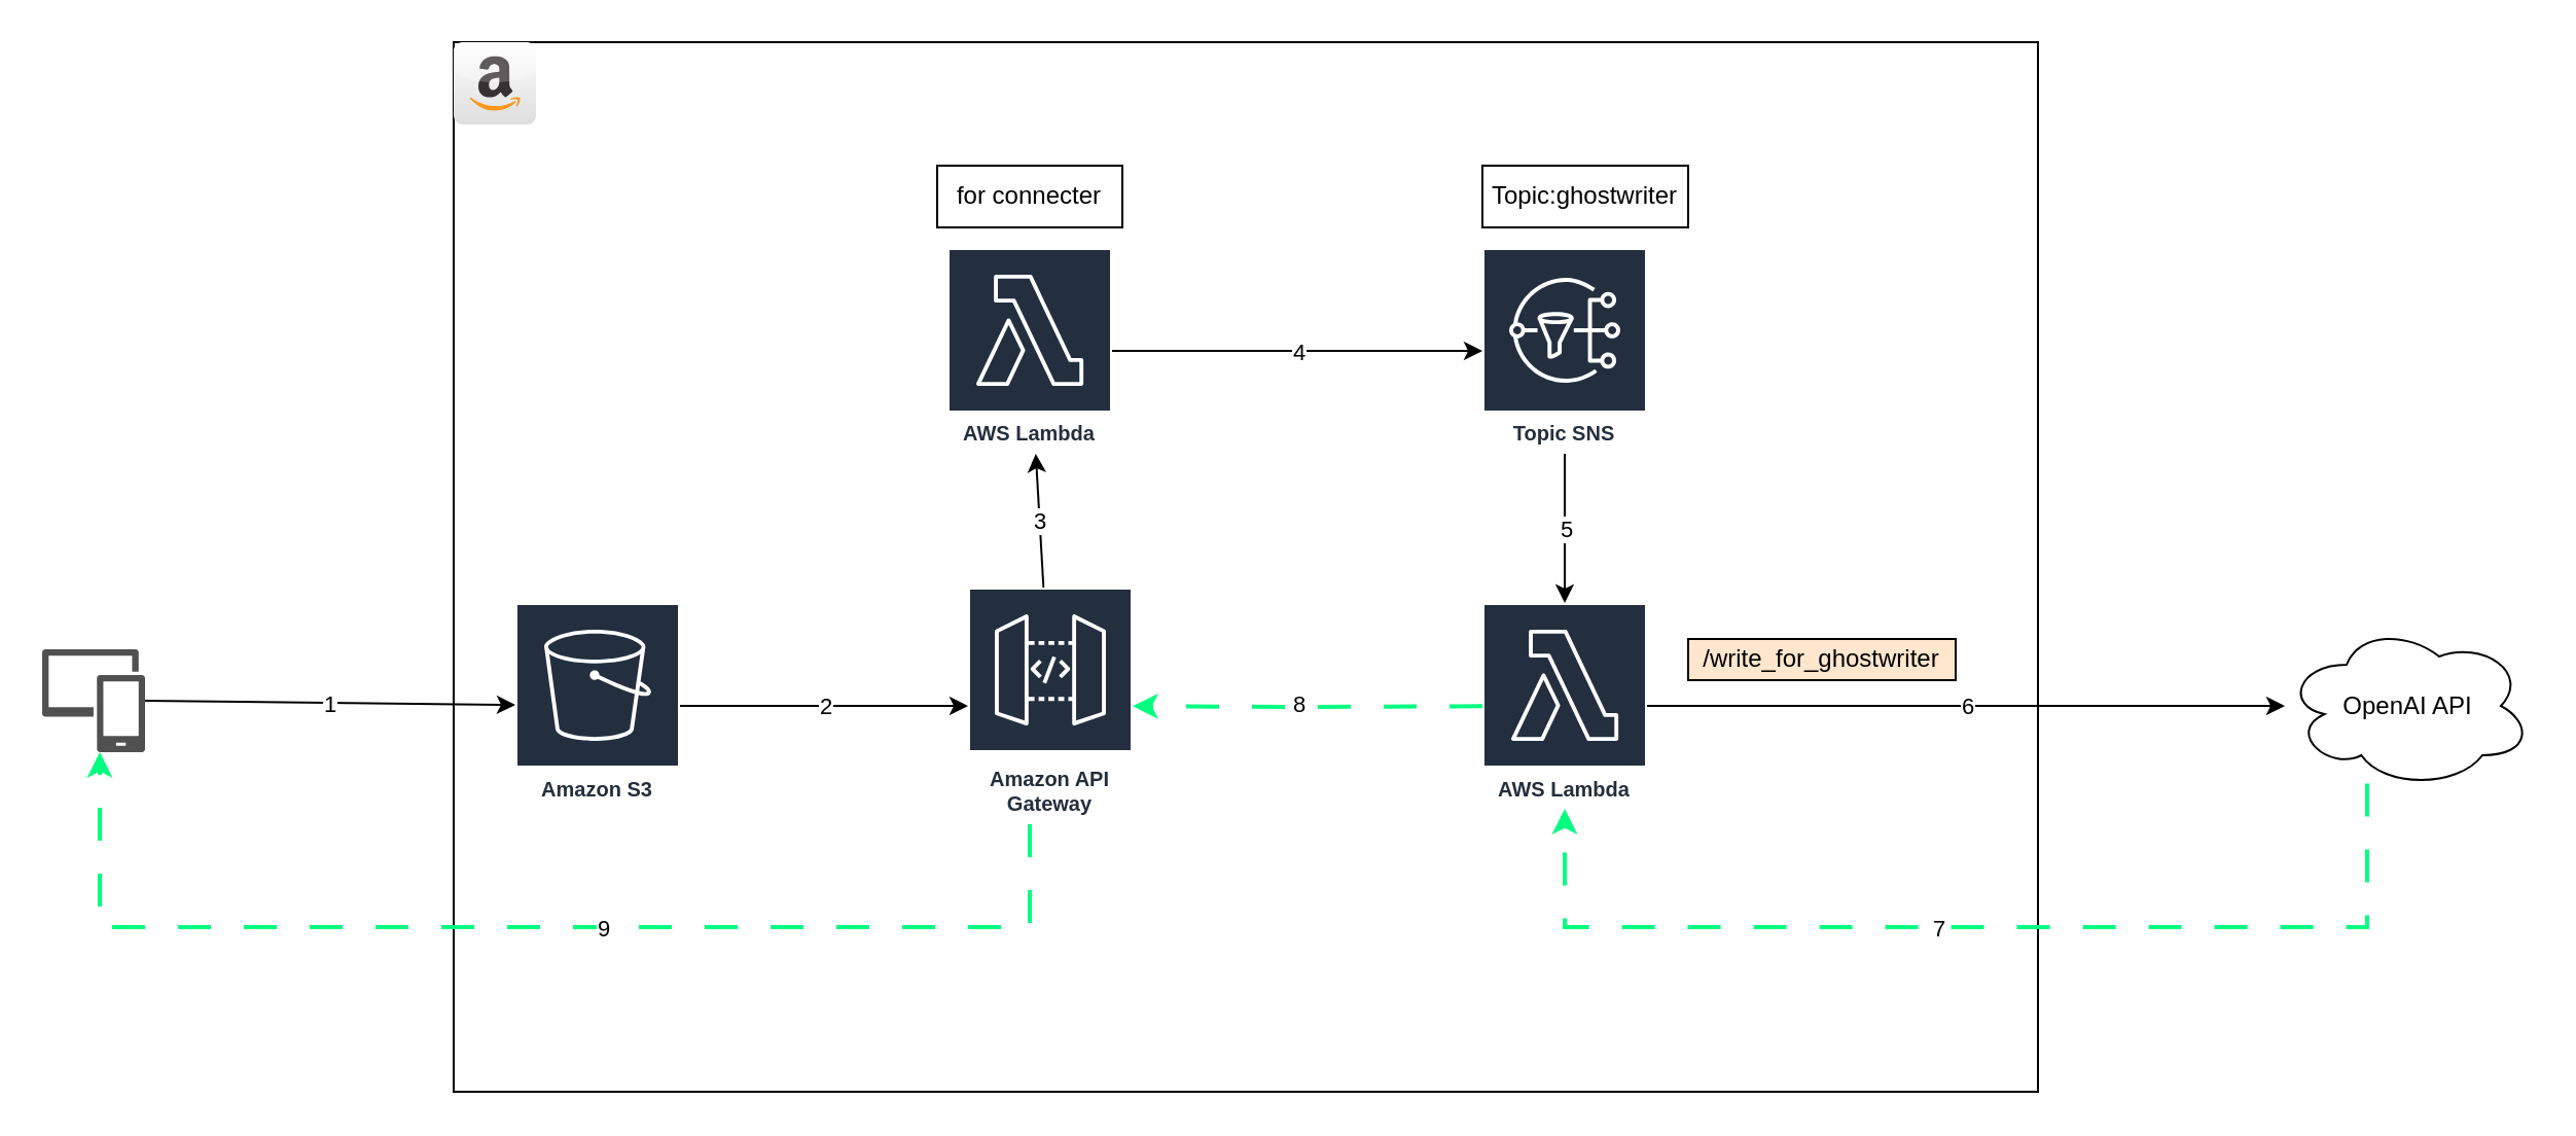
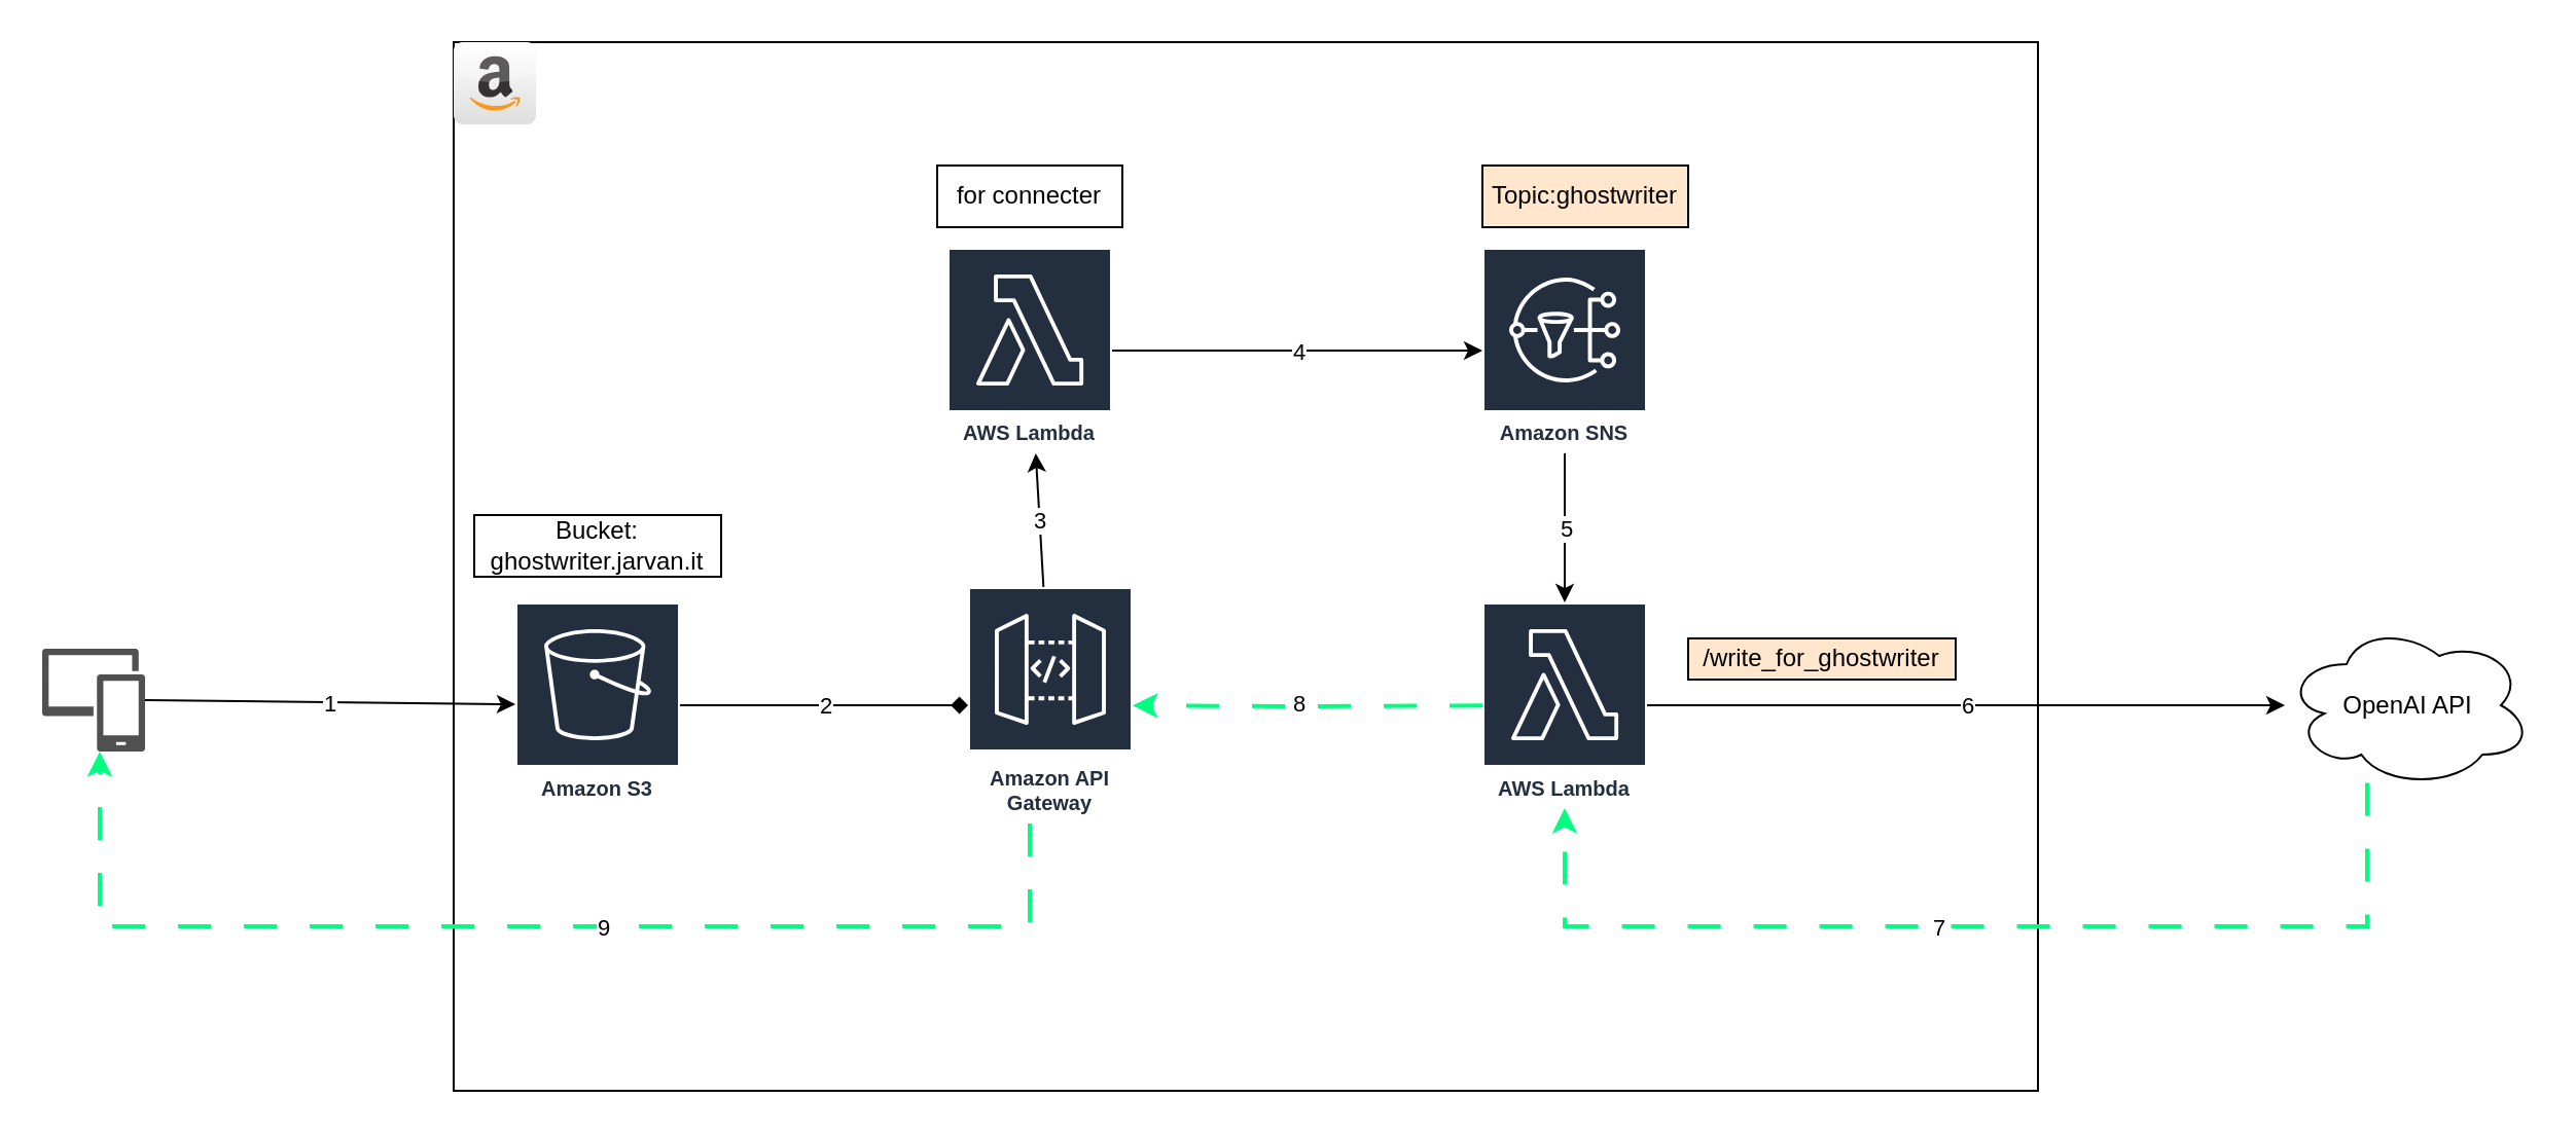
  <mxCell id="0" />
  <mxCell id="1" parent="0" />
  <mxCell id="2" value="" style="rounded=0;whiteSpace=wrap;html=1;" vertex="1" parent="1"><mxGeometry x="220" y="20" width="770" height="510" as="geometry" /></mxCell>
  <mxCell id="3" value="Amazon S3" style="outlineConnect=0;fontColor=#232F3E;gradientColor=none;strokeColor=#ffffff;fillColor=#232F3E;dashed=0;verticalLabelPosition=middle;verticalAlign=bottom;align=center;html=1;whiteSpace=wrap;fontSize=10;fontStyle=1;spacing=3;shape=mxgraph.aws4.productIcon;prIcon=mxgraph.aws4.s3;" vertex="1" parent="1"><mxGeometry x="250" y="292.5" width="80" height="100" as="geometry" /></mxCell>
  <mxCell id="4" style="edgeStyle=orthogonalEdgeStyle;rounded=0;orthogonalLoop=1;jettySize=auto;html=1;entryX=0.56;entryY=1;entryDx=0;entryDy=0;entryPerimeter=0;dashed=1;dashPattern=8 8;strokeWidth=2;strokeColor=#00FF80;" edge="1" parent="1" source="6" target="10"><mxGeometry relative="1" as="geometry"><Array as="points"><mxPoint x="500" y="450" /><mxPoint x="48" y="450" /></Array></mxGeometry></mxCell>
  <mxCell id="5" value="9" style="edgeLabel;html=1;align=center;verticalAlign=middle;resizable=0;points=[];" vertex="1" connectable="0" parent="4"><mxGeometry x="-0.121" relative="1" as="geometry"><mxPoint as="offset" /></mxGeometry></mxCell>
  <mxCell id="6" value="Amazon API Gateway" style="outlineConnect=0;fontColor=#232F3E;gradientColor=none;strokeColor=#ffffff;fillColor=#232F3E;dashed=0;verticalLabelPosition=middle;verticalAlign=bottom;align=center;html=1;whiteSpace=wrap;fontSize=10;fontStyle=1;spacing=3;shape=mxgraph.aws4.productIcon;prIcon=mxgraph.aws4.api_gateway;" vertex="1" parent="1"><mxGeometry x="470" y="285" width="80" height="115" as="geometry" /></mxCell>
- <mxCell id="7" value="Topic SNS" style="outlineConnect=0;fontColor=#232F3E;gradientColor=none;strokeColor=#ffffff;fillColor=#232F3E;dashed=0;verticalLabelPosition=middle;verticalAlign=bottom;align=center;html=1;whiteSpace=wrap;fontSize=10;fontStyle=1;spacing=3;shape=mxgraph.aws4.productIcon;prIcon=mxgraph.aws4.sns;" vertex="1" parent="1"><mxGeometry x="720" y="120" width="80" height="100" as="geometry" /></mxCell>
+ <mxCell id="7" value="Amazon SNS" style="outlineConnect=0;fontColor=#232F3E;gradientColor=none;strokeColor=#ffffff;fillColor=#232F3E;dashed=0;verticalLabelPosition=middle;verticalAlign=bottom;align=center;html=1;whiteSpace=wrap;fontSize=10;fontStyle=1;spacing=3;shape=mxgraph.aws4.productIcon;prIcon=mxgraph.aws4.sns;" vertex="1" parent="1"><mxGeometry x="720" y="120" width="80" height="100" as="geometry" /></mxCell>
  <mxCell id="8" value="AWS Lambda" style="outlineConnect=0;fontColor=#232F3E;gradientColor=none;strokeColor=#ffffff;fillColor=#232F3E;dashed=0;verticalLabelPosition=middle;verticalAlign=bottom;align=center;html=1;whiteSpace=wrap;fontSize=10;fontStyle=1;spacing=3;shape=mxgraph.aws4.productIcon;prIcon=mxgraph.aws4.lambda;" vertex="1" parent="1"><mxGeometry x="460" y="120" width="80" height="100" as="geometry" /></mxCell>
  <mxCell id="9" value="AWS Lambda" style="outlineConnect=0;fontColor=#232F3E;gradientColor=none;strokeColor=#ffffff;fillColor=#232F3E;dashed=0;verticalLabelPosition=middle;verticalAlign=bottom;align=center;html=1;whiteSpace=wrap;fontSize=10;fontStyle=1;spacing=3;shape=mxgraph.aws4.productIcon;prIcon=mxgraph.aws4.lambda;" vertex="1" parent="1"><mxGeometry x="720" y="292.5" width="80" height="100" as="geometry" /></mxCell>
  <mxCell id="10" value="" style="pointerEvents=1;shadow=0;dashed=0;html=1;strokeColor=none;labelPosition=center;verticalLabelPosition=bottom;verticalAlign=top;align=center;fillColor=#505050;shape=mxgraph.mscae.intune.device_group;" vertex="1" parent="1"><mxGeometry x="20" y="315" width="50" height="50" as="geometry" /></mxCell>
  <mxCell id="11" style="edgeStyle=orthogonalEdgeStyle;rounded=0;orthogonalLoop=1;jettySize=auto;html=1;dashed=1;dashPattern=8 8;strokeWidth=2;strokeColor=#00FF80;" edge="1" parent="1" source="13" target="9"><mxGeometry relative="1" as="geometry"><Array as="points"><mxPoint x="1150" y="450" /><mxPoint x="760" y="450" /></Array></mxGeometry></mxCell>
  <mxCell id="12" value="7" style="edgeLabel;html=1;align=center;verticalAlign=middle;resizable=0;points=[];" vertex="1" connectable="0" parent="11"><mxGeometry x="0.074" relative="1" as="geometry"><mxPoint as="offset" /></mxGeometry></mxCell>
  <mxCell id="13" value="OpenAI API" style="ellipse;shape=cloud;whiteSpace=wrap;html=1;" vertex="1" parent="1"><mxGeometry x="1110" y="302.5" width="120" height="80" as="geometry" /></mxCell>
  <mxCell id="14" value="" style="endArrow=classic;html=1;rounded=0;dashed=1;dashPattern=8 8;strokeWidth=2;strokeColor=#00FF80;" edge="1" parent="1" source="9" target="6"><mxGeometry width="50" height="50" relative="1" as="geometry"><mxPoint x="580" y="330" as="sourcePoint" /><mxPoint x="630" y="280" as="targetPoint" /><Array as="points"><mxPoint x="640" y="343" /></Array></mxGeometry></mxCell>
  <mxCell id="15" value="8" style="edgeLabel;html=1;align=center;verticalAlign=middle;resizable=0;points=[];" vertex="1" connectable="0" parent="14"><mxGeometry x="0.056" y="-1" relative="1" as="geometry"><mxPoint as="offset" /></mxGeometry></mxCell>
  <mxCell id="16" value="" style="endArrow=classic;html=1;rounded=0;exitX=1;exitY=0.5;exitDx=0;exitDy=0;exitPerimeter=0;" edge="1" parent="1" source="10" target="3"><mxGeometry relative="1" as="geometry"><mxPoint x="520" y="300" as="sourcePoint" /><mxPoint x="680" y="300" as="targetPoint" /></mxGeometry></mxCell>
  <mxCell id="17" value="1" style="edgeLabel;resizable=0;html=1;align=center;verticalAlign=middle;" connectable="0" vertex="1" parent="16"><mxGeometry relative="1" as="geometry" /></mxCell>
- <mxCell id="18" value="" style="endArrow=classic;html=1;rounded=0;" edge="1" parent="1" source="3" target="6"><mxGeometry relative="1" as="geometry"><mxPoint x="520" y="290" as="sourcePoint" /><mxPoint x="680" y="290" as="targetPoint" /></mxGeometry></mxCell>
+ <mxCell id="18" value="" style="endArrow=diamond;html=1;rounded=0;" edge="1" parent="1" source="3" target="6"><mxGeometry relative="1" as="geometry"><mxPoint x="520" y="290" as="sourcePoint" /><mxPoint x="680" y="290" as="targetPoint" /></mxGeometry></mxCell>
  <mxCell id="19" value="2" style="edgeLabel;resizable=0;html=1;align=center;verticalAlign=middle;" connectable="0" vertex="1" parent="18"><mxGeometry relative="1" as="geometry" /></mxCell>
  <mxCell id="20" value="" style="endArrow=classic;html=1;rounded=0;" edge="1" parent="1" source="6" target="8"><mxGeometry relative="1" as="geometry"><mxPoint x="520" y="290" as="sourcePoint" /><mxPoint x="680" y="290" as="targetPoint" /></mxGeometry></mxCell>
  <mxCell id="21" value="3" style="edgeLabel;resizable=0;html=1;align=center;verticalAlign=middle;" connectable="0" vertex="1" parent="20"><mxGeometry relative="1" as="geometry" /></mxCell>
  <mxCell id="22" value="" style="endArrow=classic;html=1;rounded=0;" edge="1" parent="1" source="8" target="7"><mxGeometry relative="1" as="geometry"><mxPoint x="520" y="290" as="sourcePoint" /><mxPoint x="680" y="290" as="targetPoint" /></mxGeometry></mxCell>
  <mxCell id="23" value="4" style="edgeLabel;resizable=0;html=1;align=center;verticalAlign=middle;" connectable="0" vertex="1" parent="22"><mxGeometry relative="1" as="geometry" /></mxCell>
  <mxCell id="24" value="" style="endArrow=classic;html=1;rounded=0;" edge="1" parent="1" source="7" target="9"><mxGeometry relative="1" as="geometry"><mxPoint x="520" y="290" as="sourcePoint" /><mxPoint x="680" y="290" as="targetPoint" /></mxGeometry></mxCell>
  <mxCell id="25" value="5" style="edgeLabel;resizable=0;html=1;align=center;verticalAlign=middle;" connectable="0" vertex="1" parent="24"><mxGeometry relative="1" as="geometry" /></mxCell>
  <mxCell id="26" value="" style="endArrow=classic;html=1;rounded=0;" edge="1" parent="1" source="9" target="13"><mxGeometry relative="1" as="geometry"><mxPoint x="520" y="290" as="sourcePoint" /><mxPoint x="680" y="290" as="targetPoint" /></mxGeometry></mxCell>
  <mxCell id="27" value="6" style="edgeLabel;resizable=0;html=1;align=center;verticalAlign=middle;" connectable="0" vertex="1" parent="26"><mxGeometry relative="1" as="geometry" /></mxCell>
+ <mxCell id="28" value="Bucket: ghostwriter.jarvan.it" style="rounded=0;whiteSpace=wrap;html=1;" vertex="1" parent="1"><mxGeometry x="230" y="250" width="120" height="30" as="geometry" /></mxCell>
  <mxCell id="29" value="for connecter" style="rounded=0;whiteSpace=wrap;html=1;" vertex="1" parent="1"><mxGeometry x="455" y="80" width="90" height="30" as="geometry" /></mxCell>
- <mxCell id="30" value="Topic:ghostwriter" style="rounded=0;whiteSpace=wrap;html=1;" vertex="1" parent="1"><mxGeometry x="720" y="80" width="100" height="30" as="geometry" /></mxCell>
+ <mxCell id="30" value="Topic:ghostwriter" style="rounded=0;whiteSpace=wrap;html=1;fillColor=#ffe6cc;" vertex="1" parent="1"><mxGeometry x="720" y="80" width="100" height="30" as="geometry" /></mxCell>
  <mxCell id="31" value="/write_for_ghostwriter" style="rounded=0;whiteSpace=wrap;html=1;fillColor=#ffe6cc;" vertex="1" parent="1"><mxGeometry x="820" y="310" width="130" height="20" as="geometry" /></mxCell>
  <mxCell id="32" value="" style="dashed=0;outlineConnect=0;html=1;align=center;labelPosition=center;verticalLabelPosition=bottom;verticalAlign=top;shape=mxgraph.webicons.amazon;gradientColor=#DFDEDE" vertex="1" parent="1"><mxGeometry x="220" y="20" width="40" height="40" as="geometry" /></mxCell>
